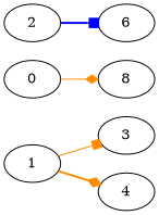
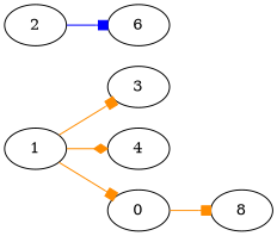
  digraph {
    rankdir=LR
    edge [arrowhead=box color=darkorange style=solid]
    1 [alpha=28.20]
    3 [alpha=35.24]
    4 [alpha=29.81]
    n4 [alpha=49.25 label=0]
    8 [alpha=21.21]
    2 [alpha=42.62]
    6 [alpha=29.56]
    1 -> 3
-   1 -> 4 [arrowhead=diamond style=bold]
-   n4 -> 8 [arrowhead=diamond]
-   2 -> 6 [color=blue style=bold]
+   1 -> 4 [arrowhead=diamond]
+   1 -> n4
+   n4 -> 8
+   2 -> 6 [color=blue]
  }
